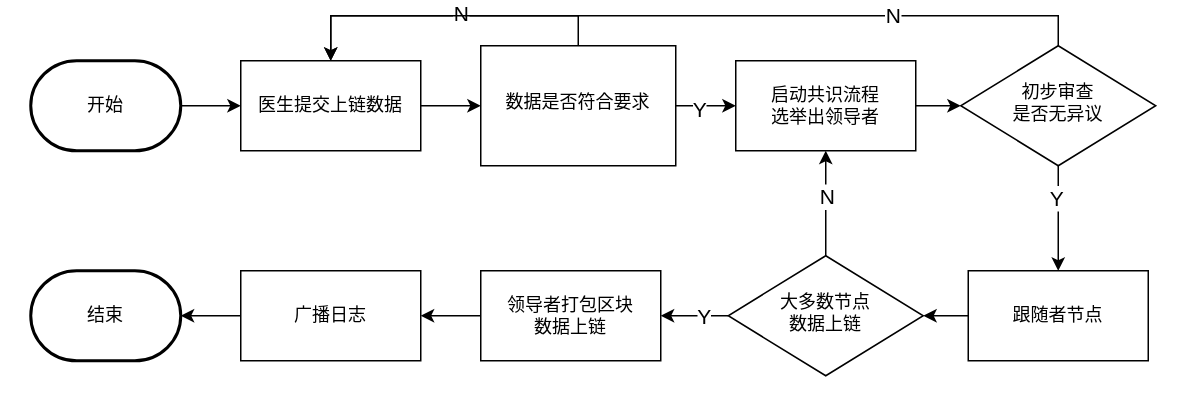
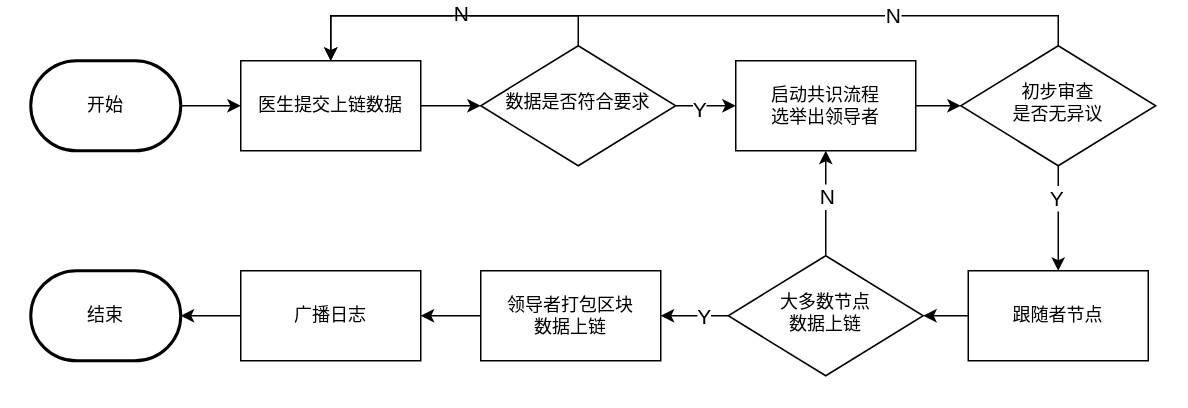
  <mxCell id="0" />
  <mxCell id="1" parent="0" />
  <mxCell id="2" style="edgeStyle=orthogonalEdgeStyle;rounded=0;orthogonalLoop=1;jettySize=auto;html=1;exitX=0.5;exitY=0;exitDx=0;exitDy=0;entryX=0.5;entryY=0;entryDx=0;entryDy=0;" edge="1" parent="1" source="6" target="11"><mxGeometry relative="1" as="geometry" /></mxCell>
  <mxCell id="3" value="&lt;font style=&quot;font-size: 14px;&quot;&gt;N&lt;/font&gt;" style="edgeLabel;html=1;align=center;verticalAlign=middle;resizable=0;points=[];" vertex="1" connectable="0" parent="2"><mxGeometry x="-0.079" y="-2" relative="1" as="geometry"><mxPoint as="offset" /></mxGeometry></mxCell>
  <mxCell id="4" style="edgeStyle=orthogonalEdgeStyle;rounded=0;orthogonalLoop=1;jettySize=auto;html=1;exitX=1;exitY=0.5;exitDx=0;exitDy=0;entryX=0;entryY=0.5;entryDx=0;entryDy=0;" edge="1" parent="1" source="6" target="13"><mxGeometry relative="1" as="geometry" /></mxCell>
  <mxCell id="5" value="&lt;font style=&quot;font-size: 14px;&quot;&gt;Y&lt;/font&gt;" style="edgeLabel;html=1;align=center;verticalAlign=middle;resizable=0;points=[];" vertex="1" connectable="0" parent="4"><mxGeometry x="-0.251" y="-2" relative="1" as="geometry"><mxPoint as="offset" /></mxGeometry></mxCell>
- <mxCell id="6" value="数据是否符合要求" style="whiteSpace=wrap;html=1;shadow=0;fontFamily=Helvetica;fontSize=12;align=center;strokeWidth=1;spacing=6;spacingTop=-4;rounded=0;" parent="1" vertex="1"><mxGeometry x="320" y="20" width="130" height="80" as="geometry" /></mxCell>
+ <mxCell id="6" value="数据是否符合要求" style="rhombus;whiteSpace=wrap;html=1;shadow=0;fontFamily=Helvetica;fontSize=12;align=center;strokeWidth=1;spacing=6;spacingTop=-4;" parent="1" vertex="1"><mxGeometry x="320" y="20" width="130" height="80" as="geometry" /></mxCell>
  <mxCell id="7" style="edgeStyle=orthogonalEdgeStyle;rounded=0;orthogonalLoop=1;jettySize=auto;html=1;exitX=1;exitY=0.5;exitDx=0;exitDy=0;exitPerimeter=0;entryX=0;entryY=0.5;entryDx=0;entryDy=0;" edge="1" parent="1" source="8" target="11"><mxGeometry relative="1" as="geometry" /></mxCell>
  <mxCell id="8" value="开始" style="strokeWidth=2;html=1;shape=mxgraph.flowchart.terminator;whiteSpace=wrap;" vertex="1" parent="1"><mxGeometry x="20" y="30" width="100" height="60" as="geometry" /></mxCell>
  <mxCell id="9" value="结束" style="strokeWidth=2;html=1;shape=mxgraph.flowchart.terminator;whiteSpace=wrap;" vertex="1" parent="1"><mxGeometry x="20" y="170" width="100" height="60" as="geometry" /></mxCell>
  <mxCell id="10" style="edgeStyle=orthogonalEdgeStyle;rounded=0;orthogonalLoop=1;jettySize=auto;html=1;exitX=1;exitY=0.5;exitDx=0;exitDy=0;entryX=0;entryY=0.5;entryDx=0;entryDy=0;" edge="1" parent="1" source="11" target="6"><mxGeometry relative="1" as="geometry" /></mxCell>
  <mxCell id="11" value="医生提交上链数据" style="rounded=0;whiteSpace=wrap;html=1;" vertex="1" parent="1"><mxGeometry x="160" y="30" width="120" height="60" as="geometry" /></mxCell>
  <mxCell id="12" style="edgeStyle=orthogonalEdgeStyle;rounded=0;orthogonalLoop=1;jettySize=auto;html=1;exitX=1;exitY=0.5;exitDx=0;exitDy=0;entryX=0;entryY=0.5;entryDx=0;entryDy=0;" edge="1" parent="1" source="13" target="18"><mxGeometry relative="1" as="geometry" /></mxCell>
  <mxCell id="13" value="启动共识流程&lt;div&gt;选举出领导者&lt;/div&gt;" style="rounded=0;whiteSpace=wrap;html=1;" vertex="1" parent="1"><mxGeometry x="490" y="30" width="120" height="60" as="geometry" /></mxCell>
  <mxCell id="14" style="edgeStyle=orthogonalEdgeStyle;rounded=0;orthogonalLoop=1;jettySize=auto;html=1;exitX=0.5;exitY=0;exitDx=0;exitDy=0;entryX=0.5;entryY=0;entryDx=0;entryDy=0;" edge="1" parent="1" source="18" target="11"><mxGeometry relative="1" as="geometry" /></mxCell>
  <mxCell id="15" value="&lt;font style=&quot;font-size: 14px;&quot;&gt;N&lt;/font&gt;" style="edgeLabel;html=1;align=center;verticalAlign=middle;resizable=0;points=[];" vertex="1" connectable="0" parent="14"><mxGeometry x="-0.512" y="-1" relative="1" as="geometry"><mxPoint as="offset" /></mxGeometry></mxCell>
  <mxCell id="16" style="edgeStyle=orthogonalEdgeStyle;rounded=0;orthogonalLoop=1;jettySize=auto;html=1;exitX=0.5;exitY=1;exitDx=0;exitDy=0;entryX=0.5;entryY=0;entryDx=0;entryDy=0;" edge="1" parent="1" source="18" target="20"><mxGeometry relative="1" as="geometry" /></mxCell>
  <mxCell id="17" value="&lt;font style=&quot;font-size: 14px;&quot;&gt;Y&lt;/font&gt;" style="edgeLabel;html=1;align=center;verticalAlign=middle;resizable=0;points=[];" vertex="1" connectable="0" parent="16"><mxGeometry x="-0.386" y="-2" relative="1" as="geometry"><mxPoint as="offset" /></mxGeometry></mxCell>
  <mxCell id="18" value="初步审查&lt;div&gt;是否无异议&lt;/div&gt;" style="rhombus;whiteSpace=wrap;html=1;shadow=0;fontFamily=Helvetica;fontSize=12;align=center;strokeWidth=1;spacing=6;spacingTop=-4;" vertex="1" parent="1"><mxGeometry x="640" y="20" width="130" height="80" as="geometry" /></mxCell>
  <mxCell id="19" style="edgeStyle=orthogonalEdgeStyle;rounded=0;orthogonalLoop=1;jettySize=auto;html=1;exitX=0;exitY=0.5;exitDx=0;exitDy=0;entryX=1;entryY=0.5;entryDx=0;entryDy=0;" edge="1" parent="1" source="20" target="25"><mxGeometry relative="1" as="geometry" /></mxCell>
  <mxCell id="20" value="跟随者节点" style="rounded=0;whiteSpace=wrap;html=1;" vertex="1" parent="1"><mxGeometry x="645" y="170" width="120" height="60" as="geometry" /></mxCell>
  <mxCell id="21" style="edgeStyle=orthogonalEdgeStyle;rounded=0;orthogonalLoop=1;jettySize=auto;html=1;exitX=0.5;exitY=0;exitDx=0;exitDy=0;entryX=0.5;entryY=1;entryDx=0;entryDy=0;" edge="1" parent="1" source="25" target="13"><mxGeometry relative="1" as="geometry" /></mxCell>
  <mxCell id="22" value="&lt;font style=&quot;font-size: 14px;&quot;&gt;N&lt;/font&gt;" style="edgeLabel;html=1;align=center;verticalAlign=middle;resizable=0;points=[];" vertex="1" connectable="0" parent="21"><mxGeometry x="0.135" relative="1" as="geometry"><mxPoint as="offset" /></mxGeometry></mxCell>
  <mxCell id="23" style="edgeStyle=orthogonalEdgeStyle;rounded=0;orthogonalLoop=1;jettySize=auto;html=1;exitX=0;exitY=0.5;exitDx=0;exitDy=0;entryX=1;entryY=0.5;entryDx=0;entryDy=0;" edge="1" parent="1" source="25" target="27"><mxGeometry relative="1" as="geometry" /></mxCell>
  <mxCell id="24" value="&lt;font style=&quot;font-size: 14px;&quot;&gt;Y&lt;/font&gt;" style="edgeLabel;html=1;align=center;verticalAlign=middle;resizable=0;points=[];" vertex="1" connectable="0" parent="23"><mxGeometry x="-0.243" relative="1" as="geometry"><mxPoint as="offset" /></mxGeometry></mxCell>
  <mxCell id="25" value="大多数节点&lt;div&gt;数据上链&lt;/div&gt;" style="rhombus;whiteSpace=wrap;html=1;shadow=0;fontFamily=Helvetica;fontSize=12;align=center;strokeWidth=1;spacing=6;spacingTop=-4;" vertex="1" parent="1"><mxGeometry x="485" y="160" width="130" height="80" as="geometry" /></mxCell>
  <mxCell id="26" style="edgeStyle=orthogonalEdgeStyle;rounded=0;orthogonalLoop=1;jettySize=auto;html=1;exitX=0;exitY=0.5;exitDx=0;exitDy=0;entryX=1;entryY=0.5;entryDx=0;entryDy=0;" edge="1" parent="1" source="27" target="28"><mxGeometry relative="1" as="geometry" /></mxCell>
  <mxCell id="27" value="领导者打包区块&lt;div&gt;数据上链&lt;/div&gt;" style="rounded=0;whiteSpace=wrap;html=1;" vertex="1" parent="1"><mxGeometry x="320" y="170" width="120" height="60" as="geometry" /></mxCell>
  <mxCell id="28" value="广播日志" style="rounded=0;whiteSpace=wrap;html=1;" vertex="1" parent="1"><mxGeometry x="160" y="170" width="120" height="60" as="geometry" /></mxCell>
  <mxCell id="29" style="edgeStyle=orthogonalEdgeStyle;rounded=0;orthogonalLoop=1;jettySize=auto;html=1;exitX=0;exitY=0.5;exitDx=0;exitDy=0;entryX=1;entryY=0.5;entryDx=0;entryDy=0;entryPerimeter=0;" edge="1" parent="1" source="28" target="9"><mxGeometry relative="1" as="geometry" /></mxCell>
